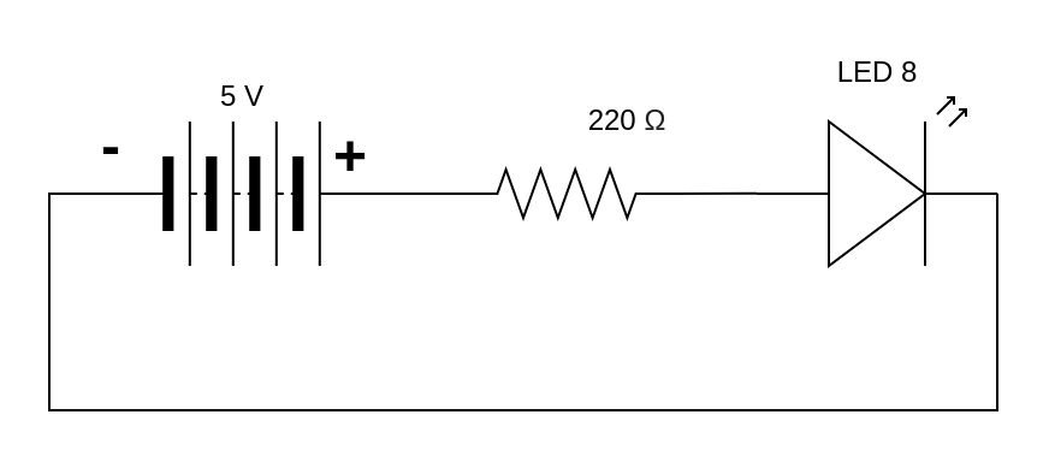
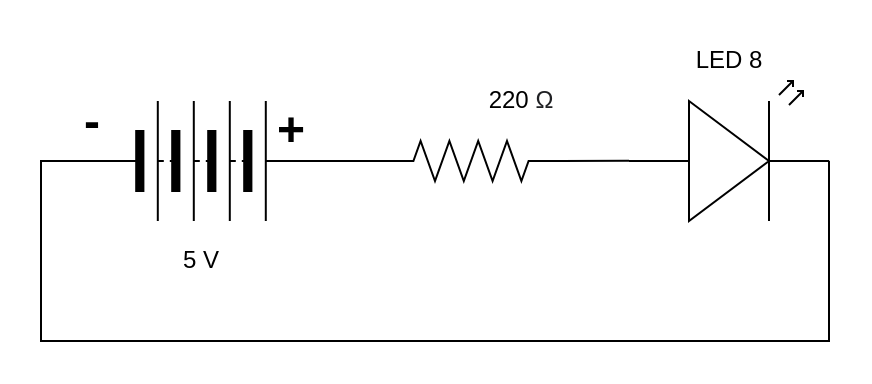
  <mxCell id="0" />
  <mxCell id="1" parent="0" />
  <mxCell id="2" style="edgeStyle=none;html=1;entryX=0;entryY=0.57;entryDx=0;entryDy=0;entryPerimeter=0;endArrow=none;endFill=0;" edge="1" parent="1" source="3" target="7"><mxGeometry relative="1" as="geometry" /></mxCell>
  <mxCell id="3" value="" style="pointerEvents=1;verticalLabelPosition=bottom;shadow=0;dashed=0;align=center;html=1;verticalAlign=top;shape=mxgraph.electrical.resistors.resistor_2;" vertex="1" parent="1"><mxGeometry x="190" y="70" width="90" height="20" as="geometry" /></mxCell>
  <mxCell id="4" style="edgeStyle=none;html=1;endArrow=none;endFill=0;" edge="1" parent="1" source="6" target="3"><mxGeometry relative="1" as="geometry" /></mxCell>
  <mxCell id="5" style="edgeStyle=none;html=1;endArrow=none;endFill=0;entryX=1;entryY=0.57;entryDx=0;entryDy=0;entryPerimeter=0;rounded=0;" edge="1" parent="1" source="6" target="7"><mxGeometry relative="1" as="geometry"><mxPoint x="80" y="170" as="targetPoint" /><Array as="points"><mxPoint x="20" y="80" /><mxPoint x="20" y="170" /><mxPoint x="414" y="170" /></Array></mxGeometry></mxCell>
  <mxCell id="6" value="" style="pointerEvents=1;verticalLabelPosition=bottom;shadow=0;dashed=0;align=center;html=1;verticalAlign=top;shape=mxgraph.electrical.miscellaneous.batteryStack;" vertex="1" parent="1"><mxGeometry x="50" y="50" width="100" height="60" as="geometry" /></mxCell>
  <mxCell id="7" value="" style="verticalLabelPosition=bottom;shadow=0;dashed=0;align=center;html=1;verticalAlign=top;shape=mxgraph.electrical.opto_electronics.led_2;pointerEvents=1;" vertex="1" parent="1"><mxGeometry x="314" y="40" width="100" height="70" as="geometry" /></mxCell>
- <mxCell id="8" value="5 V" style="text;html=1;resizable=0;autosize=1;align=center;verticalAlign=middle;points=[];fillColor=none;strokeColor=none;rounded=0;" vertex="1" parent="1"><mxGeometry x="85" y="30" width="30" height="20" as="geometry" /></mxCell>
+ <mxCell id="8" value="5 V" style="text;html=1;resizable=0;autosize=1;align=center;verticalAlign=middle;points=[];fillColor=none;strokeColor=none;rounded=0;" vertex="1" parent="1"><mxGeometry x="85" y="120" width="30" height="20" as="geometry" /></mxCell>
  <mxCell id="9" value="LED 8" style="text;html=1;resizable=0;autosize=1;align=center;verticalAlign=middle;points=[];fillColor=none;strokeColor=none;rounded=0;" vertex="1" parent="1"><mxGeometry x="339" y="20" width="50" height="20" as="geometry" /></mxCell>
  <mxCell id="10" value="220&amp;nbsp;&lt;span style=&quot;color: rgb(32 , 33 , 36) ; font-family: &amp;#34;arial&amp;#34; , sans-serif ; text-align: left ; background-color: rgb(255 , 255 , 255)&quot;&gt;&lt;font style=&quot;font-size: 12px&quot;&gt;Ω&lt;/font&gt;&lt;/span&gt;" style="text;html=1;resizable=0;autosize=1;align=center;verticalAlign=middle;points=[];fillColor=none;strokeColor=none;rounded=0;" vertex="1" parent="1"><mxGeometry x="235" y="40" width="50" height="20" as="geometry" /></mxCell>
  <mxCell id="11" value="&lt;b&gt;&lt;font style=&quot;font-size: 24px&quot;&gt;+&lt;/font&gt;&lt;/b&gt;" style="text;html=1;resizable=0;autosize=1;align=center;verticalAlign=middle;points=[];fillColor=none;strokeColor=none;rounded=0;fontSize=18;" vertex="1" parent="1"><mxGeometry x="130" y="50" width="30" height="30" as="geometry" /></mxCell>
  <mxCell id="12" value="&lt;div style=&quot;text-align: center&quot;&gt;&lt;span&gt;&lt;font face=&quot;helvetica&quot;&gt;&lt;b&gt;-&lt;/b&gt;&lt;/font&gt;&lt;/span&gt;&lt;/div&gt;" style="text;whiteSpace=wrap;html=1;fontSize=24;" vertex="1" parent="1"><mxGeometry x="40" y="40" width="40" height="50" as="geometry" /></mxCell>
